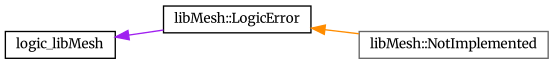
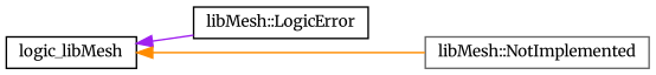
  digraph {
    fontname=Merriweather
    rankdir=LR
    node [color=black fillcolor=white fontname=Merriweather fontsize=10 shape=record style=filled]
    edge [dir=back fontname=Merriweather fontsize=10 labelfontname=FreeSans labelfontsize=10 style=solid]
    n1 [height=0.2 label=logic_libMesh width=0.4]
    n2 [height=0.2 label="libMesh::LogicError" width=0.4]
    n3 [color=gray40 height=0.2 label="libMesh::NotImplemented" width=0.4]
    n1 -> n2 [color=purple]
-   n2 -> n3 [color=darkorange]
+   n1 -> n3 [color=darkorange]
  }
